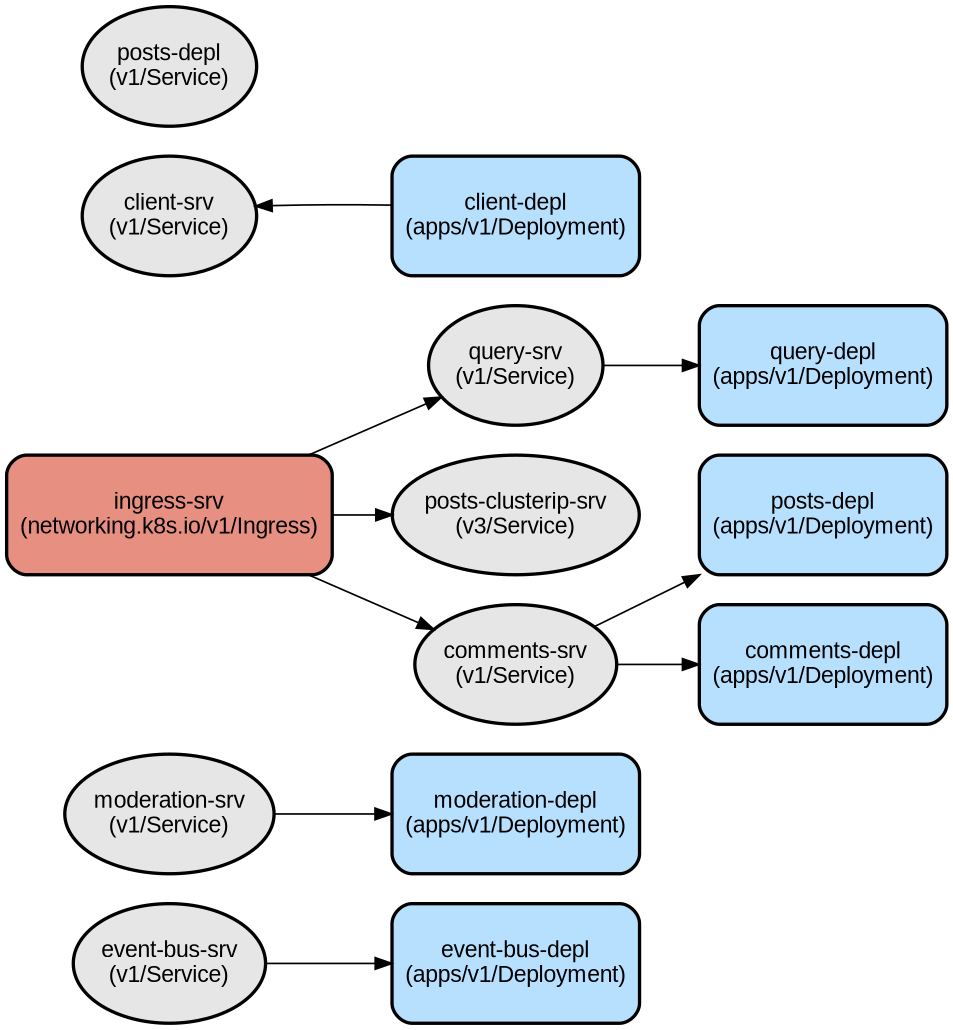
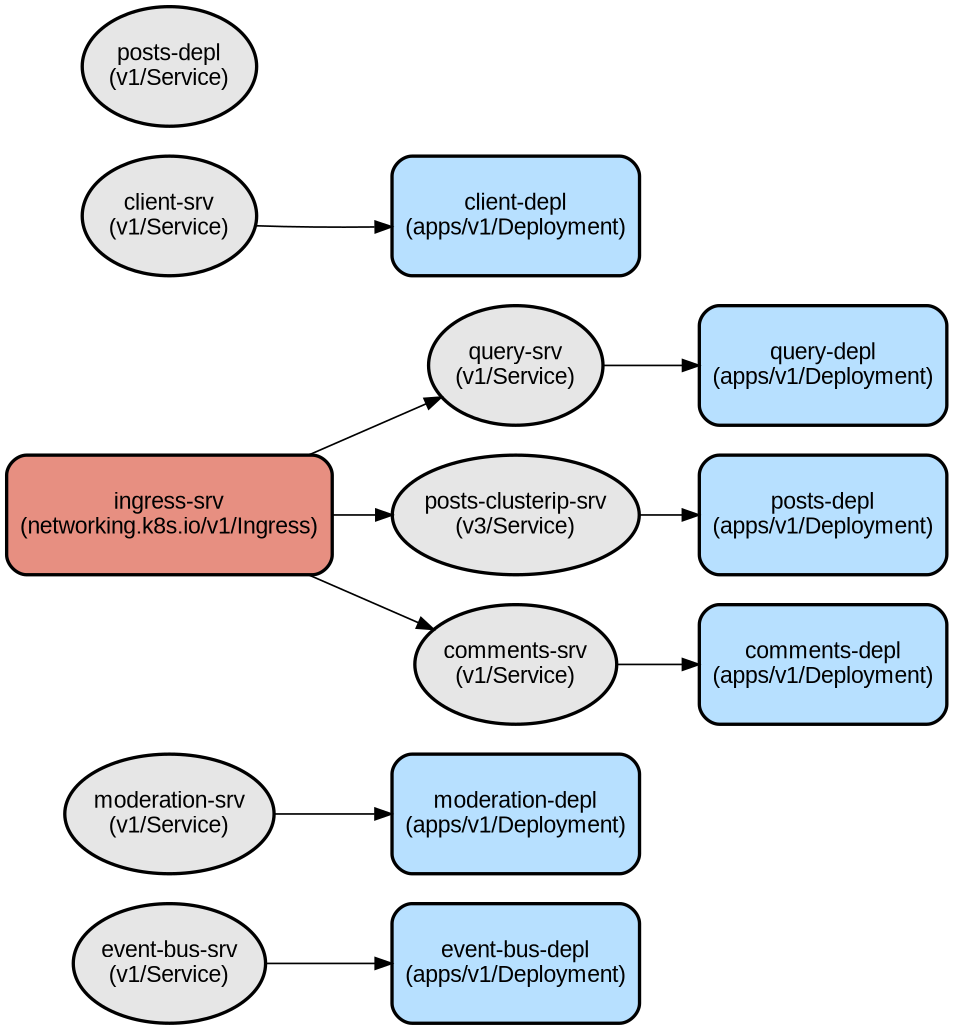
  digraph {
    rankdir=LR
    node [color=black fillcolor="#E6E6E6" fontname=Arial style="filled,bold,rounded"]
    n1 [fillcolor="#B7E0FF" height=1 label="event-bus-depl\n(apps/v1/Deployment)" shape=rectangle]
    n2 [height=1 label="event-bus-srv\n(v1/Service)"]
    n3 [fillcolor="#B7E0FF" height=1 label="moderation-depl\n(apps/v1/Deployment)" shape=rectangle]
    n4 [height=1 label="moderation-srv\n(v1/Service)"]
    n5 [fillcolor="#B7E0FF" height=1 label="query-depl\n(apps/v1/Deployment)" shape=rectangle]
    n6 [height=1 label="query-srv\n(v1/Service)"]
    n7 [fillcolor="#E78F81" height=1 label="ingress-srv\n(networking.k8s.io/v1/Ingress)" shape=rectangle]
    n8 [height=1 label="posts-clusterip-srv\n(v3/Service)"]
    n9 [height=1 label="comments-srv\n(v1/Service)"]
    n10 [fillcolor="#B7E0FF" height=1 label="posts-depl\n(apps/v1/Deployment)" shape=rectangle]
    n11 [height=1 label="client-srv\n(v1/Service)"]
    n12 [fillcolor="#B7E0FF" height=1 label="client-depl\n(apps/v1/Deployment)" shape=rectangle]
    n13 [fillcolor="#B7E0FF" height=1 label="comments-depl\n(apps/v1/Deployment)" shape=rectangle]
    n14 [height=1 label="posts-depl\n(v1/Service)"]
    n2 -> n1
    n4 -> n3
    n6 -> n5
    n7 -> n6
    n7 -> n8
    n7 -> n9
-   n9 -> n10
+   n8 -> n10
    n9 -> n13
-   n12 -> n11
+   n11 -> n12
  }
